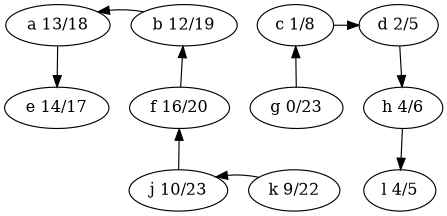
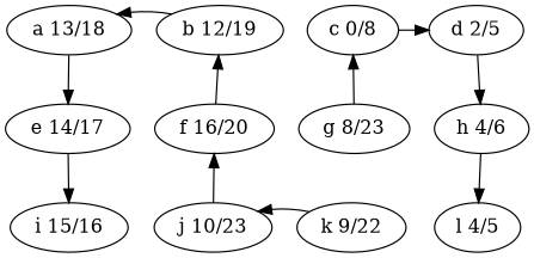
  digraph {
    n1 [label="a 13/18"]
    n2 [label="b 12/19"]
-   n3 [label="c 1/8"]
+   n3 [label="c 0/8"]
    n4 [label="d 2/5"]
    n5 [label="e 14/17"]
    n6 [label="f 16/20"]
-   n7 [label="g 0/23"]
+   n7 [label="g 8/23"]
    n8 [label="h 4/6"]
+   n9 [label="i 15/16"]
    n10 [label="j 10/23"]
    n11 [label="k 9/22"]
    n12 [label="l 4/5"]
    subgraph sub_1 {
      rank=same
      n1
      n2
      n3
      n4
    }
    subgraph sub_2 {
      rank=same
      n5
      n6
      n7
      n8
    }
    subgraph sub_3 {
      rank=same
+     n9
      n10
      n11
      n12
    }
    n1 -> n2 [style=invis]
    n1 -> n5
    n2 -> n1 [constraint=false]
    n2 -> n3 [style=invis]
    n3 -> n4
    n4 -> n8
    n5 -> n6 [style=invis]
+   n5 -> n9
    n6 -> n2 [constraint=false]
    n6 -> n7 [style=invis]
    n7 -> n3 [constraint=false]
    n7 -> n8 [style=invis]
    n8 -> n12
+   n9 -> n10 [style=invis]
    n10 -> n6 [constraint=false]
    n10 -> n11 [style=invis]
    n11 -> n10
    n11 -> n12 [style=invis]
  }
